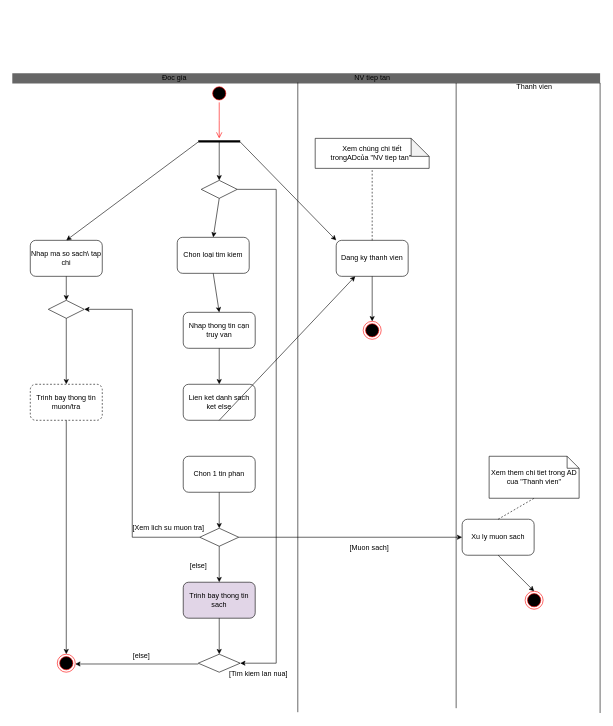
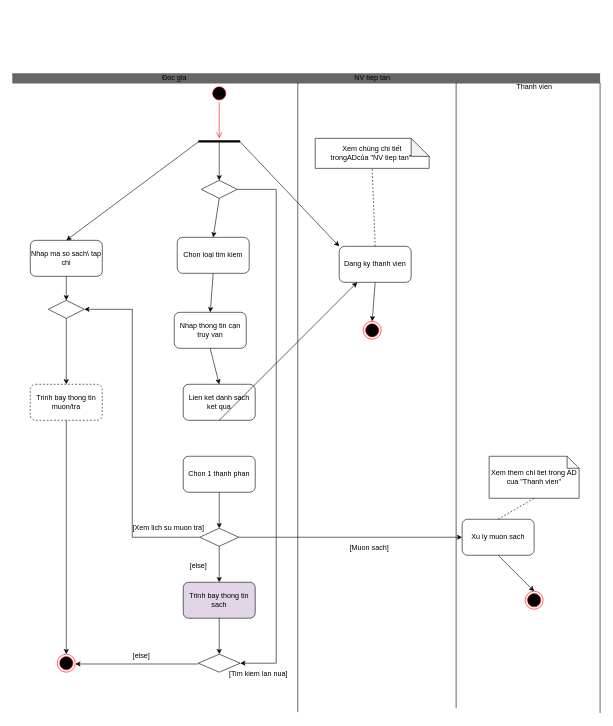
  <mxCell id="0" />
  <mxCell id="1" parent="0" />
  <mxCell id="2" value="" style="ellipse;html=1;shape=startState;fillColor=#000000;strokeColor=#ff0000;" parent="1" vertex="1"><mxGeometry x="350" y="140" width="30" height="30" as="geometry" /></mxCell>
  <mxCell id="3" value="" style="edgeStyle=orthogonalEdgeStyle;html=1;verticalAlign=bottom;endArrow=open;endSize=8;strokeColor=#ff0000;rounded=0;" parent="1" source="2" edge="1"><mxGeometry relative="1" as="geometry"><mxPoint x="365" y="230" as="targetPoint" /></mxGeometry></mxCell>
  <mxCell id="4" value="" style="line;strokeWidth=4;html=1;perimeter=backbonePerimeter;points=[];outlineConnect=0;" parent="1" vertex="1"><mxGeometry x="330" y="230" width="70" height="10" as="geometry" /></mxCell>
  <mxCell id="5" value="&lt;font style=&quot;vertical-align: inherit;&quot; dir=&quot;auto&quot;&gt;&lt;font style=&quot;vertical-align: inherit;&quot; dir=&quot;auto&quot;&gt;Nhap ma so sach\ tap chi&lt;/font&gt;&lt;/font&gt;" style="rounded=1;whiteSpace=wrap;html=1;" parent="1" vertex="1"><mxGeometry x="50" y="400" width="120" height="60" as="geometry" /></mxCell>
  <mxCell id="6" value="&lt;font style=&quot;vertical-align: inherit;&quot; dir=&quot;auto&quot;&gt;&lt;font style=&quot;vertical-align: inherit;&quot; dir=&quot;auto&quot;&gt;Chon loại tim kiem&lt;/font&gt;&lt;/font&gt;" style="rounded=1;whiteSpace=wrap;html=1;" parent="1" vertex="1"><mxGeometry x="295" y="395" width="120" height="60" as="geometry" /></mxCell>
- <mxCell id="7" value="&lt;font style=&quot;vertical-align: inherit;&quot; dir=&quot;auto&quot;&gt;&lt;font style=&quot;vertical-align: inherit;&quot; dir=&quot;auto&quot;&gt;Dang ky thanh vien&lt;/font&gt;&lt;/font&gt;" style="rounded=1;whiteSpace=wrap;html=1;" parent="1" vertex="1"><mxGeometry x="560" y="400" width="120" height="60" as="geometry" /></mxCell>
+ <mxCell id="7" value="&lt;font style=&quot;vertical-align: inherit;&quot; dir=&quot;auto&quot;&gt;&lt;font style=&quot;vertical-align: inherit;&quot; dir=&quot;auto&quot;&gt;Dang ky thanh vien&lt;/font&gt;&lt;/font&gt;" style="rounded=1;whiteSpace=wrap;html=1;" parent="1" vertex="1"><mxGeometry x="565" y="410" width="120" height="60" as="geometry" /></mxCell>
  <mxCell id="8" value="&lt;font style=&quot;vertical-align: inherit;&quot; dir=&quot;auto&quot;&gt;&lt;font style=&quot;vertical-align: inherit;&quot; dir=&quot;auto&quot;&gt;&lt;font style=&quot;vertical-align: inherit;&quot; dir=&quot;auto&quot;&gt;&lt;font style=&quot;vertical-align: inherit;&quot; dir=&quot;auto&quot;&gt;Xem chúng chi tiết trongADcủa&amp;nbsp;&lt;/font&gt;&lt;/font&gt;&lt;/font&gt;&lt;/font&gt;&lt;span style=&quot;background-color: transparent; color: light-dark(rgb(0, 0, 0), rgb(255, 255, 255));&quot;&gt;&lt;font style=&quot;vertical-align: inherit;&quot; dir=&quot;auto&quot;&gt;&lt;font style=&quot;vertical-align: inherit;&quot; dir=&quot;auto&quot;&gt;&quot;NV tiep tan&quot;&amp;nbsp;&lt;/font&gt;&lt;/font&gt;&lt;/span&gt;" style="shape=note;whiteSpace=wrap;html=1;backgroundOutline=1;darkOpacity=0.05;" parent="1" vertex="1"><mxGeometry x="525" y="230" width="190" height="50" as="geometry" /></mxCell>
  <mxCell id="9" value="" style="endArrow=none;dashed=1;html=1;rounded=0;entryX=0.5;entryY=1;entryDx=0;entryDy=0;entryPerimeter=0;exitX=0.5;exitY=0;exitDx=0;exitDy=0;" parent="1" source="7" target="8" edge="1"><mxGeometry width="50" height="50" relative="1" as="geometry"><mxPoint x="340" y="500" as="sourcePoint" /><mxPoint x="390" y="450" as="targetPoint" /></mxGeometry></mxCell>
  <mxCell id="10" value="" style="endArrow=classic;html=1;rounded=0;entryX=0.5;entryY=0;entryDx=0;entryDy=0;" parent="1" source="4" target="5" edge="1"><mxGeometry width="50" height="50" relative="1" as="geometry"><mxPoint x="340" y="500" as="sourcePoint" /><mxPoint x="390" y="450" as="targetPoint" /></mxGeometry></mxCell>
  <mxCell id="11" value="" style="endArrow=classic;html=1;rounded=0;entryX=0.5;entryY=0;entryDx=0;entryDy=0;" parent="1" source="4" target="13" edge="1"><mxGeometry width="50" height="50" relative="1" as="geometry"><mxPoint x="340" y="500" as="sourcePoint" /><mxPoint x="390" y="450" as="targetPoint" /></mxGeometry></mxCell>
  <mxCell id="12" value="" style="endArrow=classic;html=1;rounded=0;entryX=0;entryY=0;entryDx=0;entryDy=0;" parent="1" source="4" target="7" edge="1"><mxGeometry width="50" height="50" relative="1" as="geometry"><mxPoint x="340" y="500" as="sourcePoint" /><mxPoint x="390" y="450" as="targetPoint" /></mxGeometry></mxCell>
  <mxCell id="13" value="" style="rhombus;whiteSpace=wrap;html=1;" parent="1" vertex="1"><mxGeometry x="335" y="300" width="60" height="30" as="geometry" /></mxCell>
  <mxCell id="14" value="" style="endArrow=classic;html=1;rounded=0;exitX=0.5;exitY=1;exitDx=0;exitDy=0;entryX=0.5;entryY=0;entryDx=0;entryDy=0;" parent="1" source="13" target="6" edge="1"><mxGeometry width="50" height="50" relative="1" as="geometry"><mxPoint x="340" y="500" as="sourcePoint" /><mxPoint x="390" y="450" as="targetPoint" /></mxGeometry></mxCell>
  <mxCell id="15" value="" style="line;strokeWidth=17;html=1;perimeter=backbonePerimeter;points=[];outlineConnect=0;shadow=0;fillColor=#f5f5f5;fontColor=#333333;strokeColor=#666666;" parent="1" vertex="1"><mxGeometry x="20" y="20" width="980" height="220" as="geometry" /></mxCell>
  <mxCell id="16" value="Đoc gia" style="text;html=1;align=center;verticalAlign=middle;resizable=0;points=[];autosize=1;strokeColor=none;fillColor=none;" parent="1" vertex="1"><mxGeometry x="260" y="115" width="60" height="30" as="geometry" /></mxCell>
  <mxCell id="17" value="NV tiep tan" style="text;html=1;align=center;verticalAlign=middle;resizable=0;points=[];autosize=1;strokeColor=none;fillColor=none;" parent="1" vertex="1"><mxGeometry x="580" y="115" width="80" height="30" as="geometry" /></mxCell>
- <mxCell id="18" value="Nhap thong tin cạn truy van" style="rounded=1;whiteSpace=wrap;html=1;" parent="1" vertex="1"><mxGeometry x="305" y="520" width="120" height="60" as="geometry" /></mxCell>
+ <mxCell id="18" value="Nhap thong tin cạn truy van" style="rounded=1;whiteSpace=wrap;html=1;" parent="1" vertex="1"><mxGeometry x="290" y="520" width="120" height="60" as="geometry" /></mxCell>
  <mxCell id="19" value="" style="rhombus;whiteSpace=wrap;html=1;" parent="1" vertex="1"><mxGeometry x="80" y="500" width="60" height="30" as="geometry" /></mxCell>
- <mxCell id="20" value="Lien ket danh sach ket else" style="rounded=1;whiteSpace=wrap;html=1;" parent="1" vertex="1"><mxGeometry x="305" y="640" width="120" height="60" as="geometry" /></mxCell>
- <mxCell id="21" value="Chon 1 tin phan" style="rounded=1;whiteSpace=wrap;html=1;" parent="1" vertex="1"><mxGeometry x="305" y="760" width="120" height="60" as="geometry" /></mxCell>
+ <mxCell id="20" value="Lien ket danh sach ket qua" style="rounded=1;whiteSpace=wrap;html=1;" parent="1" vertex="1"><mxGeometry x="305" y="640" width="120" height="60" as="geometry" /></mxCell>
+ <mxCell id="21" value="Chon 1 thanh phan" style="rounded=1;whiteSpace=wrap;html=1;" parent="1" vertex="1"><mxGeometry x="305" y="760" width="120" height="60" as="geometry" /></mxCell>
  <mxCell id="22" value="" style="rhombus;whiteSpace=wrap;html=1;" parent="1" vertex="1"><mxGeometry x="332.5" y="880" width="65" height="30" as="geometry" /></mxCell>
  <mxCell id="23" value="Trinh bay thong tin sach" style="rounded=1;whiteSpace=wrap;html=1;fillColor=#e1d5e7;" parent="1" vertex="1"><mxGeometry x="305" y="970" width="120" height="60" as="geometry" /></mxCell>
  <mxCell id="24" value="Trinh bay thong tin muon/tra" style="rounded=1;whiteSpace=wrap;html=1;dashed=1;" parent="1" vertex="1"><mxGeometry x="50" y="640" width="120" height="60" as="geometry" /></mxCell>
  <mxCell id="25" value="Thanh vien" style="text;html=1;align=center;verticalAlign=middle;resizable=0;points=[];autosize=1;strokeColor=none;fillColor=none;" parent="1" vertex="1"><mxGeometry x="850" y="130" width="80" height="30" as="geometry" /></mxCell>
  <mxCell id="26" value="" style="ellipse;html=1;shape=endState;fillColor=#000000;strokeColor=#ff0000;" parent="1" vertex="1"><mxGeometry x="605" y="535" width="30" height="30" as="geometry" /></mxCell>
  <mxCell id="27" value="" style="ellipse;html=1;shape=endState;fillColor=#000000;strokeColor=#ff0000;" parent="1" vertex="1"><mxGeometry x="95" y="1090" width="30" height="30" as="geometry" /></mxCell>
  <mxCell id="28" value="" style="rhombus;whiteSpace=wrap;html=1;" parent="1" vertex="1"><mxGeometry x="330" y="1090" width="70" height="30" as="geometry" /></mxCell>
  <mxCell id="29" value="Xem them chi tiet trong AD&lt;div&gt;cua &quot;Thanh vien&quot;&lt;/div&gt;" style="shape=note;size=20;whiteSpace=wrap;html=1;" parent="1" vertex="1"><mxGeometry x="815" y="760" width="150" height="70" as="geometry" /></mxCell>
  <mxCell id="30" value="" style="ellipse;html=1;shape=endState;fillColor=#000000;strokeColor=#ff0000;" parent="1" vertex="1"><mxGeometry x="875" y="985" width="30" height="30" as="geometry" /></mxCell>
  <mxCell id="31" value="Xu ly muon sach" style="rounded=1;whiteSpace=wrap;html=1;" parent="1" vertex="1"><mxGeometry x="770" y="865" width="120" height="60" as="geometry" /></mxCell>
  <mxCell id="32" value="" style="endArrow=none;dashed=1;html=1;rounded=0;entryX=0.5;entryY=1;entryDx=0;entryDy=0;entryPerimeter=0;exitX=0.5;exitY=0;exitDx=0;exitDy=0;" parent="1" source="31" target="29" edge="1"><mxGeometry width="50" height="50" relative="1" as="geometry"><mxPoint x="580" y="950" as="sourcePoint" /><mxPoint x="630" y="900" as="targetPoint" /></mxGeometry></mxCell>
  <mxCell id="33" value="" style="endArrow=classic;html=1;rounded=0;exitX=0.5;exitY=1;exitDx=0;exitDy=0;entryX=0.5;entryY=0;entryDx=0;entryDy=0;" parent="1" source="31" target="30" edge="1"><mxGeometry width="50" height="50" relative="1" as="geometry"><mxPoint x="580" y="950" as="sourcePoint" /><mxPoint x="630" y="900" as="targetPoint" /></mxGeometry></mxCell>
  <mxCell id="34" value="" style="endArrow=classic;html=1;rounded=0;exitX=0.5;exitY=1;exitDx=0;exitDy=0;entryX=0.5;entryY=0;entryDx=0;entryDy=0;" parent="1" source="6" target="18" edge="1"><mxGeometry width="50" height="50" relative="1" as="geometry"><mxPoint x="420" y="820" as="sourcePoint" /><mxPoint x="470" y="770" as="targetPoint" /></mxGeometry></mxCell>
  <mxCell id="35" value="" style="endArrow=classic;html=1;rounded=0;exitX=0.5;exitY=1;exitDx=0;exitDy=0;entryX=0.5;entryY=0;entryDx=0;entryDy=0;" parent="1" source="18" target="20" edge="1"><mxGeometry width="50" height="50" relative="1" as="geometry"><mxPoint x="420" y="820" as="sourcePoint" /><mxPoint x="470" y="770" as="targetPoint" /></mxGeometry></mxCell>
  <mxCell id="36" value="" style="endArrow=classic;html=1;rounded=0;exitX=0.5;exitY=1;exitDx=0;exitDy=0;" parent="1" source="20" target="7" edge="1"><mxGeometry width="50" height="50" relative="1" as="geometry"><mxPoint x="420" y="820" as="sourcePoint" /><mxPoint x="470" y="770" as="targetPoint" /></mxGeometry></mxCell>
  <mxCell id="37" value="" style="endArrow=classic;html=1;rounded=0;exitX=0.5;exitY=1;exitDx=0;exitDy=0;entryX=0.5;entryY=0;entryDx=0;entryDy=0;" parent="1" source="21" target="22" edge="1"><mxGeometry width="50" height="50" relative="1" as="geometry"><mxPoint x="420" y="820" as="sourcePoint" /><mxPoint x="470" y="770" as="targetPoint" /></mxGeometry></mxCell>
  <mxCell id="38" value="" style="endArrow=classic;html=1;rounded=0;exitX=0.5;exitY=1;exitDx=0;exitDy=0;entryX=0.5;entryY=0;entryDx=0;entryDy=0;" parent="1" source="22" target="23" edge="1"><mxGeometry width="50" height="50" relative="1" as="geometry"><mxPoint x="420" y="820" as="sourcePoint" /><mxPoint x="470" y="770" as="targetPoint" /></mxGeometry></mxCell>
  <mxCell id="39" value="" style="endArrow=classic;html=1;rounded=0;exitX=0.5;exitY=1;exitDx=0;exitDy=0;entryX=0.5;entryY=0;entryDx=0;entryDy=0;" parent="1" source="23" target="28" edge="1"><mxGeometry width="50" height="50" relative="1" as="geometry"><mxPoint x="420" y="820" as="sourcePoint" /><mxPoint x="470" y="770" as="targetPoint" /></mxGeometry></mxCell>
  <mxCell id="40" value="" style="endArrow=classic;html=1;rounded=0;exitX=0.5;exitY=1;exitDx=0;exitDy=0;entryX=0.5;entryY=0;entryDx=0;entryDy=0;" parent="1" source="5" target="19" edge="1"><mxGeometry width="50" height="50" relative="1" as="geometry"><mxPoint x="420" y="820" as="sourcePoint" /><mxPoint x="470" y="770" as="targetPoint" /></mxGeometry></mxCell>
  <mxCell id="41" value="" style="endArrow=classic;html=1;rounded=0;exitX=0.5;exitY=1;exitDx=0;exitDy=0;entryX=0.5;entryY=0;entryDx=0;entryDy=0;" parent="1" source="19" target="24" edge="1"><mxGeometry width="50" height="50" relative="1" as="geometry"><mxPoint x="420" y="820" as="sourcePoint" /><mxPoint x="470" y="770" as="targetPoint" /></mxGeometry></mxCell>
  <mxCell id="42" value="" style="endArrow=classic;html=1;rounded=0;exitX=0.5;exitY=1;exitDx=0;exitDy=0;entryX=0.5;entryY=0;entryDx=0;entryDy=0;" parent="1" source="24" target="27" edge="1"><mxGeometry width="50" height="50" relative="1" as="geometry"><mxPoint x="420" y="820" as="sourcePoint" /><mxPoint x="470" y="770" as="targetPoint" /></mxGeometry></mxCell>
  <mxCell id="43" value="" style="endArrow=classic;html=1;rounded=0;entryX=1;entryY=0.5;entryDx=0;entryDy=0;exitX=0;exitY=0.5;exitDx=0;exitDy=0;" parent="1" source="22" target="19" edge="1"><mxGeometry width="50" height="50" relative="1" as="geometry"><mxPoint x="330" y="900" as="sourcePoint" /><mxPoint x="470" y="770" as="targetPoint" /><Array as="points"><mxPoint x="220" y="895" /><mxPoint x="220" y="515" /></Array></mxGeometry></mxCell>
  <mxCell id="44" value="" style="endArrow=classic;html=1;rounded=0;exitX=1;exitY=0.5;exitDx=0;exitDy=0;entryX=0;entryY=0.5;entryDx=0;entryDy=0;" parent="1" source="22" target="31" edge="1"><mxGeometry width="50" height="50" relative="1" as="geometry"><mxPoint x="420" y="820" as="sourcePoint" /><mxPoint x="470" y="770" as="targetPoint" /></mxGeometry></mxCell>
  <mxCell id="45" value="" style="endArrow=classic;html=1;rounded=0;exitX=0.5;exitY=1;exitDx=0;exitDy=0;entryX=0.5;entryY=0;entryDx=0;entryDy=0;" parent="1" source="7" target="26" edge="1"><mxGeometry width="50" height="50" relative="1" as="geometry"><mxPoint x="470" y="730" as="sourcePoint" /><mxPoint x="520" y="680" as="targetPoint" /></mxGeometry></mxCell>
  <mxCell id="46" value="" style="endArrow=none;html=1;rounded=0;" parent="1" edge="1"><mxGeometry width="50" height="50" relative="1" as="geometry"><mxPoint x="496" y="1186.667" as="sourcePoint" /><mxPoint x="496" y="136.833" as="targetPoint" /></mxGeometry></mxCell>
  <mxCell id="47" value="" style="endArrow=none;html=1;rounded=0;" parent="1" target="15" edge="1"><mxGeometry width="50" height="50" relative="1" as="geometry"><mxPoint x="760" y="1180" as="sourcePoint" /><mxPoint x="690" y="620" as="targetPoint" /></mxGeometry></mxCell>
  <mxCell id="48" value="" style="endArrow=none;html=1;rounded=0;" parent="1" target="15" edge="1"><mxGeometry width="50" height="50" relative="1" as="geometry"><mxPoint x="1000" y="1188" as="sourcePoint" /><mxPoint x="690" y="410" as="targetPoint" /></mxGeometry></mxCell>
  <mxCell id="49" value="[Xem lich su muon tra]" style="text;html=1;align=center;verticalAlign=middle;resizable=0;points=[];autosize=1;strokeColor=none;fillColor=none;" parent="1" vertex="1"><mxGeometry x="210" y="865" width="140" height="30" as="geometry" /></mxCell>
  <mxCell id="50" value="[else]" style="text;html=1;align=center;verticalAlign=middle;resizable=0;points=[];autosize=1;strokeColor=none;fillColor=none;" parent="1" vertex="1"><mxGeometry x="305" y="928" width="50" height="30" as="geometry" /></mxCell>
  <mxCell id="51" value="[Muon sach]" style="text;html=1;align=center;verticalAlign=middle;resizable=0;points=[];autosize=1;strokeColor=none;fillColor=none;" parent="1" vertex="1"><mxGeometry x="570" y="898" width="90" height="30" as="geometry" /></mxCell>
  <mxCell id="52" value="" style="endArrow=classic;html=1;rounded=0;exitX=0;exitY=0.5;exitDx=0;exitDy=0;entryX=1;entryY=0.5;entryDx=0;entryDy=0;" parent="1" edge="1"><mxGeometry width="50" height="50" relative="1" as="geometry"><mxPoint x="330" y="1106.33" as="sourcePoint" /><mxPoint x="125" y="1106.33" as="targetPoint" /></mxGeometry></mxCell>
  <mxCell id="53" value="" style="endArrow=classic;html=1;rounded=0;exitX=1;exitY=0.5;exitDx=0;exitDy=0;entryX=1;entryY=0.5;entryDx=0;entryDy=0;" parent="1" source="13" target="28" edge="1"><mxGeometry width="50" height="50" relative="1" as="geometry"><mxPoint x="290" y="1120" as="sourcePoint" /><mxPoint x="470" y="1110" as="targetPoint" /><Array as="points"><mxPoint x="460" y="315" /><mxPoint x="460" y="1105" /></Array></mxGeometry></mxCell>
  <mxCell id="54" value="[Tim kiem lan nua]" style="text;html=1;align=center;verticalAlign=middle;resizable=0;points=[];autosize=1;strokeColor=none;fillColor=none;" parent="1" vertex="1"><mxGeometry x="370" y="1108" width="120" height="30" as="geometry" /></mxCell>
  <mxCell id="55" value="[else]" style="text;html=1;align=center;verticalAlign=middle;resizable=0;points=[];autosize=1;strokeColor=none;fillColor=none;" parent="1" vertex="1"><mxGeometry x="210" y="1078" width="50" height="30" as="geometry" /></mxCell>
